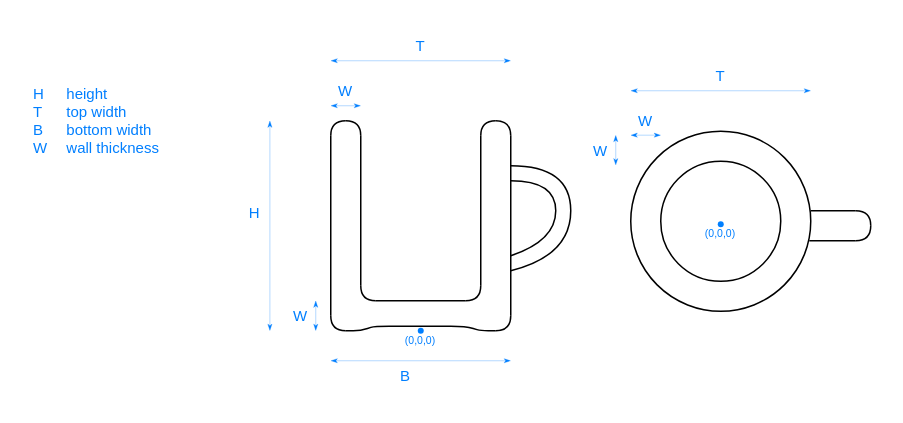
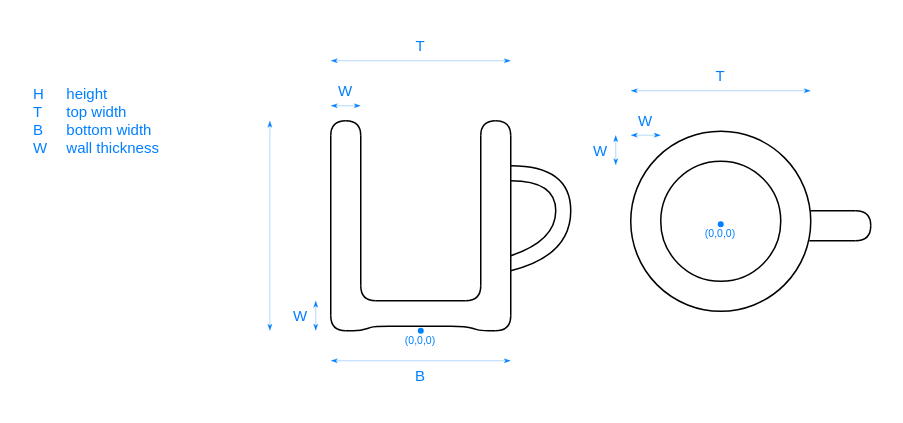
  <mxCell id="0" />
  <mxCell id="1" parent="0" />
  <mxCell id="2" value="" style="endArrow=none;html=1;rounded=0;" parent="1" edge="1"><mxGeometry width="50" height="50" relative="1" as="geometry"><mxPoint x="250" y="200" as="sourcePoint" /><mxPoint x="310" y="200" as="targetPoint" /></mxGeometry></mxCell>
  <mxCell id="3" value="" style="endArrow=none;html=1;rounded=0;curved=1;" parent="1" edge="1"><mxGeometry width="50" height="50" relative="1" as="geometry"><mxPoint x="310" y="200" as="sourcePoint" /><mxPoint x="320" y="190" as="targetPoint" /><Array as="points"><mxPoint x="320" y="200" /></Array></mxGeometry></mxCell>
  <mxCell id="4" value="" style="endArrow=none;html=1;rounded=0;" parent="1" edge="1"><mxGeometry width="50" height="50" relative="1" as="geometry"><mxPoint x="320" y="190" as="sourcePoint" /><mxPoint x="320" y="90" as="targetPoint" /></mxGeometry></mxCell>
  <mxCell id="5" value="" style="endArrow=none;html=1;rounded=0;curved=1;" parent="1" edge="1"><mxGeometry width="50" height="50" relative="1" as="geometry"><mxPoint x="330" y="80" as="sourcePoint" /><mxPoint x="320" y="90" as="targetPoint" /><Array as="points"><mxPoint x="320" y="80" /></Array></mxGeometry></mxCell>
  <mxCell id="6" value="" style="endArrow=none;html=1;rounded=0;curved=1;" parent="1" edge="1"><mxGeometry width="50" height="50" relative="1" as="geometry"><mxPoint x="340" y="90" as="sourcePoint" /><mxPoint x="330" y="80" as="targetPoint" /><Array as="points"><mxPoint x="340" y="80" /></Array></mxGeometry></mxCell>
  <mxCell id="7" value="" style="endArrow=none;html=1;rounded=0;" parent="1" edge="1"><mxGeometry width="50" height="50" relative="1" as="geometry"><mxPoint x="340" y="210" as="sourcePoint" /><mxPoint x="340" y="90" as="targetPoint" /></mxGeometry></mxCell>
  <mxCell id="8" value="" style="endArrow=none;html=1;rounded=0;curved=1;" parent="1" edge="1"><mxGeometry width="50" height="50" relative="1" as="geometry"><mxPoint x="330" y="220" as="sourcePoint" /><mxPoint x="340" y="210" as="targetPoint" /><Array as="points"><mxPoint x="340" y="220" /></Array></mxGeometry></mxCell>
  <mxCell id="9" value="" style="endArrow=none;html=1;rounded=0;" parent="1" edge="1"><mxGeometry width="50" height="50" relative="1" as="geometry"><mxPoint x="240" y="190" as="sourcePoint" /><mxPoint x="240" y="90" as="targetPoint" /></mxGeometry></mxCell>
  <mxCell id="10" value="" style="endArrow=none;html=1;rounded=0;curved=1;" parent="1" edge="1"><mxGeometry width="50" height="50" relative="1" as="geometry"><mxPoint x="230" y="80" as="sourcePoint" /><mxPoint x="220" y="90" as="targetPoint" /><Array as="points"><mxPoint x="220" y="80" /></Array></mxGeometry></mxCell>
  <mxCell id="11" value="" style="endArrow=none;html=1;rounded=0;curved=1;" parent="1" edge="1"><mxGeometry width="50" height="50" relative="1" as="geometry"><mxPoint x="240" y="90" as="sourcePoint" /><mxPoint x="230" y="80" as="targetPoint" /><Array as="points"><mxPoint x="240" y="80" /></Array></mxGeometry></mxCell>
  <mxCell id="12" value="" style="endArrow=none;html=1;rounded=0;" parent="1" edge="1"><mxGeometry width="50" height="50" relative="1" as="geometry"><mxPoint x="220" y="210" as="sourcePoint" /><mxPoint x="220" y="90" as="targetPoint" /></mxGeometry></mxCell>
  <mxCell id="13" value="" style="endArrow=none;html=1;rounded=0;curved=1;" parent="1" edge="1"><mxGeometry width="50" height="50" relative="1" as="geometry"><mxPoint x="240" y="190" as="sourcePoint" /><mxPoint x="250" y="200" as="targetPoint" /><Array as="points"><mxPoint x="240" y="200" /></Array></mxGeometry></mxCell>
  <mxCell id="14" value="" style="endArrow=none;html=1;rounded=0;curved=1;" parent="1" edge="1"><mxGeometry width="50" height="50" relative="1" as="geometry"><mxPoint x="220" y="210" as="sourcePoint" /><mxPoint x="230" y="220" as="targetPoint" /><Array as="points"><mxPoint x="220" y="220" /></Array></mxGeometry></mxCell>
  <mxCell id="15" value="" style="endArrow=none;html=1;rounded=1;curved=0;" parent="1" edge="1"><mxGeometry width="50" height="50" relative="1" as="geometry"><mxPoint x="230" y="220" as="sourcePoint" /><mxPoint x="330" y="220" as="targetPoint" /><Array as="points"><mxPoint x="240" y="220" /><mxPoint x="249" y="217" /><mxPoint x="310" y="217" /><mxPoint x="320" y="220" /></Array></mxGeometry></mxCell>
  <mxCell id="16" value="" style="endArrow=classicThin;html=1;rounded=0;strokeWidth=0.2;strokeColor=#007FFF;endFill=1;endSize=4;startArrow=classicThin;startFill=1;startSize=4;" parent="1" edge="1"><mxGeometry width="50" height="50" relative="1" as="geometry"><mxPoint x="179.43" y="220" as="sourcePoint" /><mxPoint x="179.43" y="80" as="targetPoint" /></mxGeometry></mxCell>
  <mxCell id="17" value="" style="endArrow=classicThin;html=1;rounded=0;strokeWidth=0.2;strokeColor=#007FFF;endFill=1;endSize=4;startArrow=classicThin;startFill=1;startSize=4;" parent="1" edge="1"><mxGeometry width="50" height="50" relative="1" as="geometry"><mxPoint x="240" y="70" as="sourcePoint" /><mxPoint x="220" y="70" as="targetPoint" /></mxGeometry></mxCell>
  <mxCell id="18" value="" style="endArrow=classicThin;html=1;rounded=0;strokeWidth=0.2;strokeColor=#007FFF;endFill=1;endSize=4;startArrow=classicThin;startFill=1;startSize=4;" parent="1" edge="1"><mxGeometry width="50" height="50" relative="1" as="geometry"><mxPoint x="340" y="240" as="sourcePoint" /><mxPoint x="220" y="240" as="targetPoint" /></mxGeometry></mxCell>
  <mxCell id="19" value="" style="endArrow=classicThin;html=1;rounded=0;strokeWidth=0.2;strokeColor=#007FFF;endFill=1;endSize=4;startArrow=classicThin;startFill=1;startSize=4;" parent="1" edge="1"><mxGeometry width="50" height="50" relative="1" as="geometry"><mxPoint x="210" y="220" as="sourcePoint" /><mxPoint x="210" y="200" as="targetPoint" /></mxGeometry></mxCell>
- <mxCell id="20" value="H" style="text;html=1;align=center;verticalAlign=middle;whiteSpace=wrap;rounded=0;fontSize=10;fontColor=#007FFF;allowArrows=0;connectable=0;" parent="1" vertex="1"><mxGeometry x="160" y="131" width="19.43" height="20" as="geometry" /></mxCell>
- <mxCell id="21" value="B" style="text;html=1;align=center;verticalAlign=middle;whiteSpace=wrap;rounded=0;fontSize=10;fontColor=#007FFF;allowArrows=0;connectable=0;" parent="1" vertex="1"><mxGeometry x="260" y="240" width="20" height="20" as="geometry" /></mxCell>
+ <mxCell id="21" value="B" style="text;html=1;align=center;verticalAlign=middle;whiteSpace=wrap;rounded=0;fontSize=10;fontColor=#007FFF;allowArrows=0;connectable=0;" parent="1" vertex="1"><mxGeometry x="270" y="240" width="20" height="20" as="geometry" /></mxCell>
  <mxCell id="22" value="" style="endArrow=classicThin;html=1;rounded=0;strokeWidth=0.2;strokeColor=#007FFF;endFill=1;endSize=4;startArrow=classicThin;startFill=1;startSize=4;" parent="1" edge="1"><mxGeometry width="50" height="50" relative="1" as="geometry"><mxPoint x="340" y="40" as="sourcePoint" /><mxPoint x="220" y="40" as="targetPoint" /></mxGeometry></mxCell>
  <mxCell id="23" value="T" style="text;html=1;align=center;verticalAlign=middle;whiteSpace=wrap;rounded=0;fontSize=10;fontColor=#007FFF;allowArrows=0;connectable=0;" parent="1" vertex="1"><mxGeometry x="270" y="20" width="20" height="20" as="geometry" /></mxCell>
  <mxCell id="24" value="W" style="text;html=1;align=center;verticalAlign=middle;whiteSpace=wrap;rounded=0;fontSize=10;fontColor=#007FFF;allowArrows=0;connectable=0;" parent="1" vertex="1"><mxGeometry x="220" y="50" width="20" height="20" as="geometry" /></mxCell>
  <mxCell id="25" value="" style="ellipse;whiteSpace=wrap;html=1;aspect=fixed;connectable=0;fillColor=#007FFF;strokeColor=none;" parent="1" vertex="1"><mxGeometry x="278" y="218" width="4" height="4" as="geometry" /></mxCell>
  <mxCell id="26" value="&lt;font style=&quot;font-size: 7px;&quot;&gt;(0,0,0)&lt;/font&gt;" style="text;html=1;align=center;verticalAlign=middle;whiteSpace=wrap;rounded=0;fontSize=10;fontColor=#007FFF;" parent="1" vertex="1"><mxGeometry x="265" y="220" width="30" height="10" as="geometry" /></mxCell>
  <mxCell id="27" value="" style="endArrow=none;html=1;rounded=0;curved=1;" parent="1" edge="1"><mxGeometry width="50" height="50" relative="1" as="geometry"><mxPoint x="340" y="180" as="sourcePoint" /><mxPoint x="340" y="110" as="targetPoint" /><Array as="points"><mxPoint x="380" y="170" /><mxPoint x="380" y="110" /></Array></mxGeometry></mxCell>
  <mxCell id="28" value="" style="endArrow=none;html=1;rounded=0;curved=1;" parent="1" edge="1"><mxGeometry width="50" height="50" relative="1" as="geometry"><mxPoint x="340" y="170" as="sourcePoint" /><mxPoint x="340" y="120" as="targetPoint" /><Array as="points"><mxPoint x="370" y="160" /><mxPoint x="370" y="120" /></Array></mxGeometry></mxCell>
  <mxCell id="29" value="" style="ellipse;whiteSpace=wrap;html=1;aspect=fixed;fillColor=none;connectable=0;allowArrows=0;" parent="1" vertex="1"><mxGeometry x="420" y="87" width="120" height="120" as="geometry" /></mxCell>
  <mxCell id="30" value="" style="ellipse;whiteSpace=wrap;html=1;aspect=fixed;fillColor=none;connectable=0;allowArrows=0;" parent="1" vertex="1"><mxGeometry x="440" y="107" width="80" height="80" as="geometry" /></mxCell>
  <mxCell id="31" value="" style="endArrow=none;html=1;rounded=0;" parent="1" edge="1"><mxGeometry width="50" height="50" relative="1" as="geometry"><mxPoint x="570" y="140" as="sourcePoint" /><mxPoint x="540" y="140" as="targetPoint" /></mxGeometry></mxCell>
  <mxCell id="32" value="" style="endArrow=none;html=1;rounded=0;" parent="1" edge="1"><mxGeometry width="50" height="50" relative="1" as="geometry"><mxPoint x="570" y="160" as="sourcePoint" /><mxPoint x="539" y="160" as="targetPoint" /></mxGeometry></mxCell>
  <mxCell id="33" value="" style="endArrow=none;html=1;rounded=0;curved=1;" parent="1" edge="1"><mxGeometry width="50" height="50" relative="1" as="geometry"><mxPoint x="580" y="150" as="sourcePoint" /><mxPoint x="570" y="140" as="targetPoint" /><Array as="points"><mxPoint x="580" y="140" /></Array></mxGeometry></mxCell>
  <mxCell id="34" value="" style="endArrow=none;html=1;rounded=0;curved=1;" parent="1" edge="1"><mxGeometry width="50" height="50" relative="1" as="geometry"><mxPoint x="570" y="160" as="sourcePoint" /><mxPoint x="580" y="150" as="targetPoint" /><Array as="points"><mxPoint x="580" y="160" /></Array></mxGeometry></mxCell>
  <mxCell id="35" value="H&lt;span style=&quot;white-space: pre;&quot;&gt;&#09;&lt;/span&gt;height&lt;br&gt;T&lt;span style=&quot;white-space: pre;&quot;&gt;&#09;&lt;/span&gt;top width&lt;br&gt;B&lt;span style=&quot;white-space: pre;&quot;&gt;&#09;&lt;/span&gt;bottom width&lt;br&gt;W&lt;span style=&quot;white-space: pre;&quot;&gt;&#09;&lt;/span&gt;wall thickness" style="text;html=1;align=left;verticalAlign=middle;whiteSpace=wrap;rounded=0;fontSize=10;fontColor=#007FFF;" vertex="1" parent="1"><mxGeometry y="40" width="120" height="80" as="geometry" x="20" /></mxCell>
  <mxCell id="36" value="W" style="text;html=1;align=center;verticalAlign=middle;whiteSpace=wrap;rounded=0;fontSize=10;fontColor=#007FFF;allowArrows=0;connectable=0;" vertex="1" parent="1"><mxGeometry x="190" y="200" width="20" height="20" as="geometry" /></mxCell>
  <mxCell id="37" value="" style="ellipse;whiteSpace=wrap;html=1;aspect=fixed;connectable=0;fillColor=#007FFF;strokeColor=none;" vertex="1" parent="1"><mxGeometry x="478" y="147" width="4" height="4" as="geometry" /></mxCell>
  <mxCell id="38" value="&lt;font style=&quot;font-size: 7px;&quot;&gt;(0,0,0)&lt;/font&gt;" style="text;html=1;align=center;verticalAlign=middle;whiteSpace=wrap;rounded=0;fontSize=10;fontColor=#007FFF;" vertex="1" parent="1"><mxGeometry x="465" y="149" width="30" height="10" as="geometry" /></mxCell>
  <mxCell id="39" value="T" style="text;html=1;align=center;verticalAlign=middle;whiteSpace=wrap;rounded=0;fontSize=10;fontColor=#007FFF;allowArrows=0;connectable=0;" vertex="1" parent="1"><mxGeometry x="470" y="40" width="20" height="20" as="geometry" /></mxCell>
  <mxCell id="40" value="" style="endArrow=classicThin;html=1;rounded=0;strokeWidth=0.2;strokeColor=#007FFF;endFill=1;endSize=4;startArrow=classicThin;startFill=1;startSize=4;" edge="1" parent="1"><mxGeometry width="50" height="50" relative="1" as="geometry"><mxPoint x="540" y="60" as="sourcePoint" /><mxPoint x="420" y="60" as="targetPoint" /></mxGeometry></mxCell>
  <mxCell id="41" value="" style="endArrow=classicThin;html=1;rounded=0;strokeWidth=0.2;strokeColor=#007FFF;endFill=1;endSize=4;startArrow=classicThin;startFill=1;startSize=4;" edge="1" parent="1"><mxGeometry width="50" height="50" relative="1" as="geometry"><mxPoint x="440" y="89.62" as="sourcePoint" /><mxPoint x="420" y="89.62" as="targetPoint" /></mxGeometry></mxCell>
  <mxCell id="42" value="W" style="text;html=1;align=center;verticalAlign=middle;whiteSpace=wrap;rounded=0;fontSize=10;fontColor=#007FFF;allowArrows=0;connectable=0;" vertex="1" parent="1"><mxGeometry x="420" y="69.62" width="20" height="20" as="geometry" /></mxCell>
  <mxCell id="43" value="" style="endArrow=classicThin;html=1;rounded=0;strokeWidth=0.2;strokeColor=#007FFF;endFill=1;endSize=4;startArrow=classicThin;startFill=1;startSize=4;" edge="1" parent="1"><mxGeometry width="50" height="50" relative="1" as="geometry"><mxPoint x="410" y="109.62" as="sourcePoint" /><mxPoint x="410" y="89.62" as="targetPoint" /></mxGeometry></mxCell>
  <mxCell id="44" value="W" style="text;html=1;align=center;verticalAlign=middle;whiteSpace=wrap;rounded=0;fontSize=10;fontColor=#007FFF;allowArrows=0;connectable=0;" vertex="1" parent="1"><mxGeometry x="390" y="89.62" width="20" height="20" as="geometry" /></mxCell>
